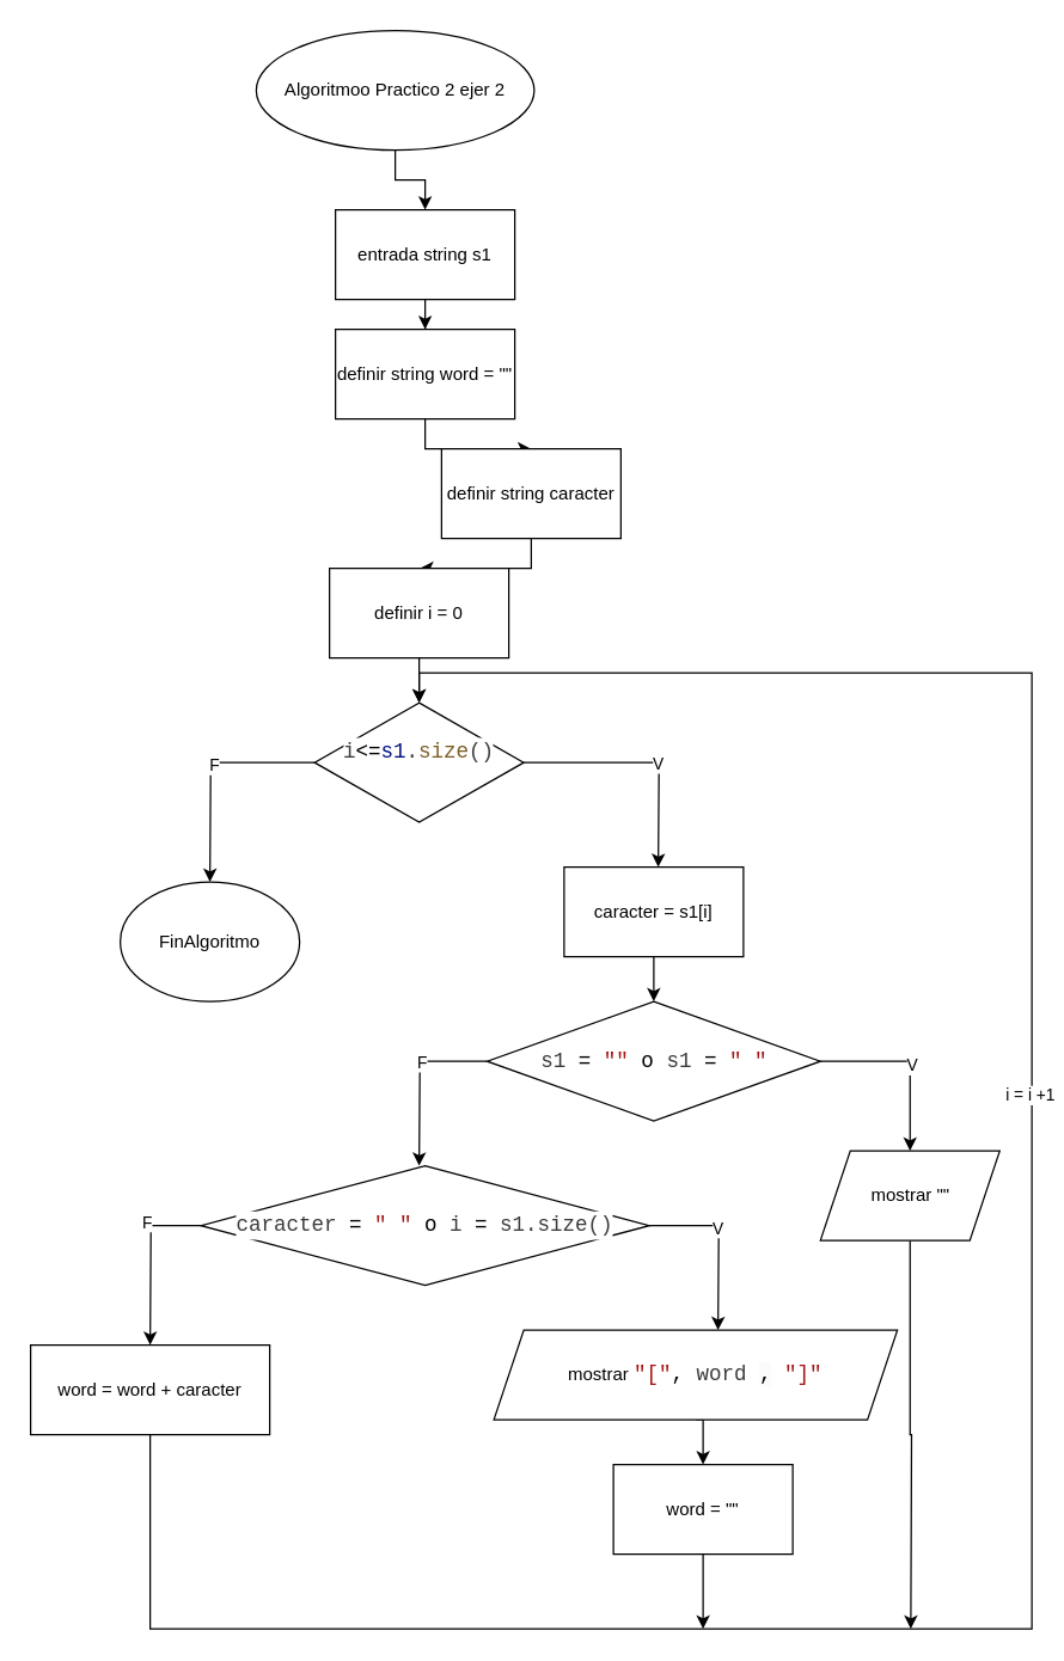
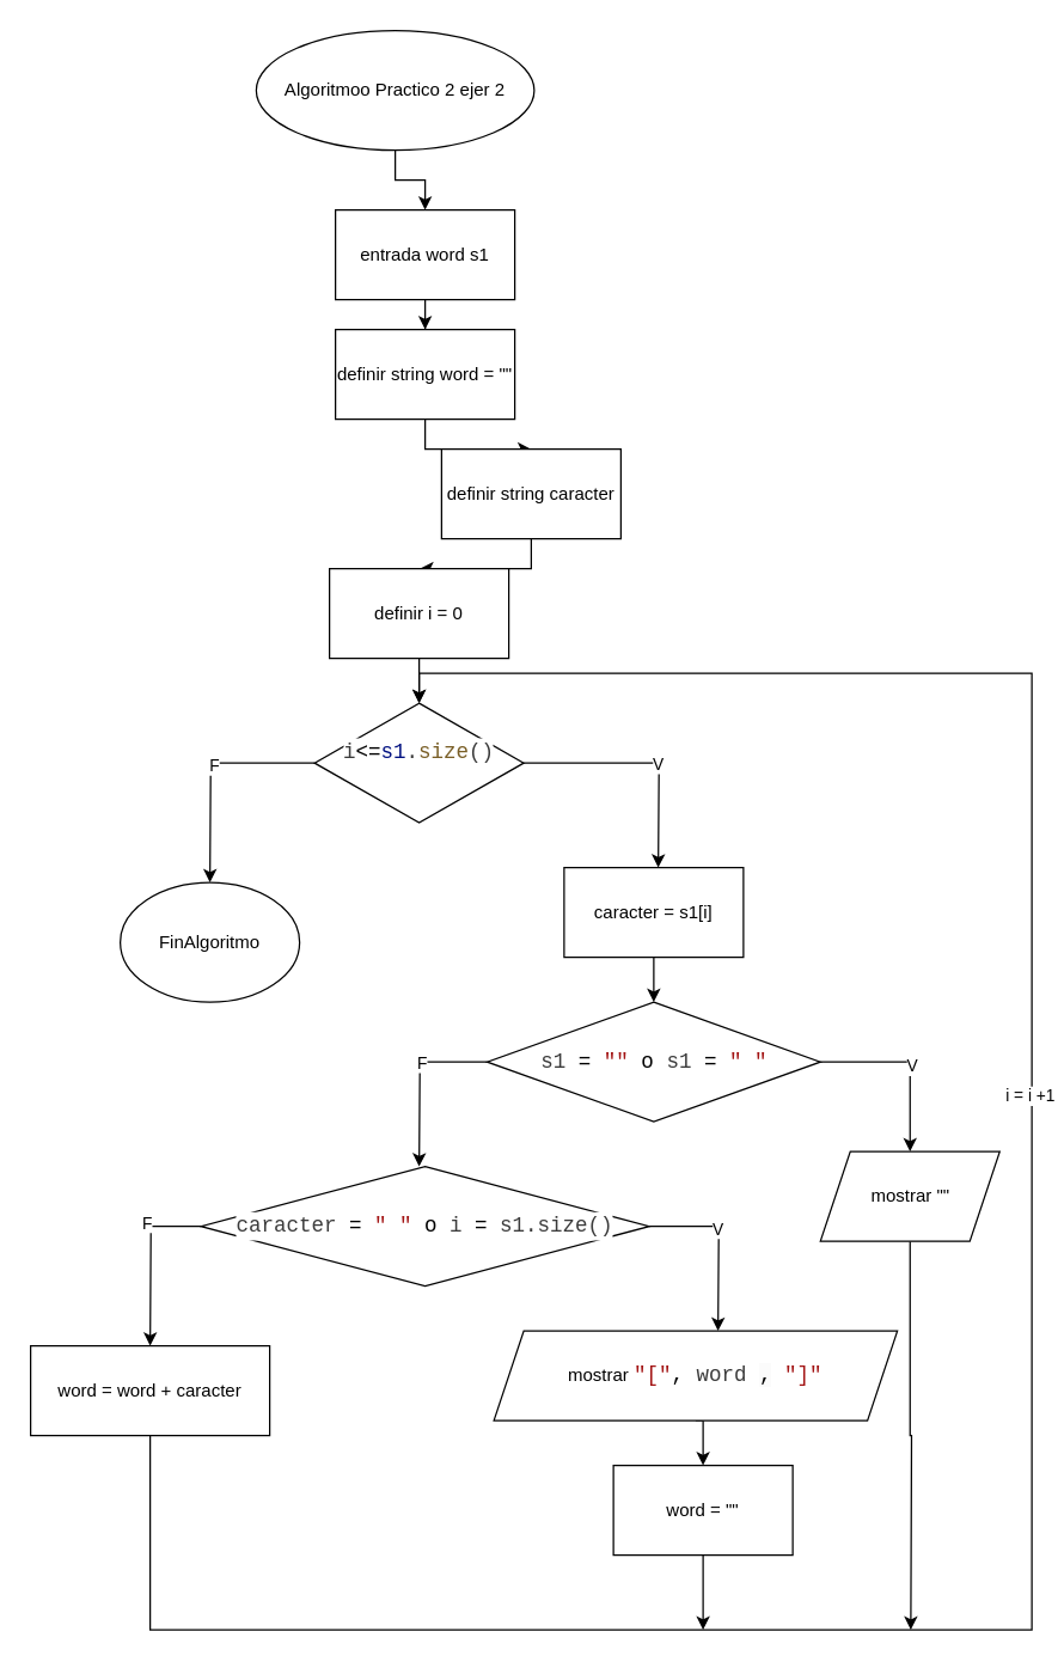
  <mxCell id="0" />
  <mxCell id="1" parent="0" />
  <mxCell id="2" style="edgeStyle=orthogonalEdgeStyle;rounded=0;orthogonalLoop=1;jettySize=auto;html=1;exitX=0.5;exitY=1;exitDx=0;exitDy=0;entryX=0.5;entryY=0;entryDx=0;entryDy=0;" edge="1" parent="1" source="3" target="5"><mxGeometry relative="1" as="geometry" /></mxCell>
  <mxCell id="3" value="Algoritmoo Practico 2 ejer 2" style="ellipse;whiteSpace=wrap;html=1;" vertex="1" parent="1"><mxGeometry x="171" y="20" width="186" height="80" as="geometry" /></mxCell>
  <mxCell id="4" style="edgeStyle=orthogonalEdgeStyle;rounded=0;orthogonalLoop=1;jettySize=auto;html=1;exitX=0.5;exitY=1;exitDx=0;exitDy=0;" edge="1" parent="1" source="5" target="7"><mxGeometry relative="1" as="geometry" /></mxCell>
- <mxCell id="5" value="entrada string s1" style="rounded=0;whiteSpace=wrap;html=1;" vertex="1" parent="1"><mxGeometry x="224" y="140" width="120" height="60" as="geometry" /></mxCell>
+ <mxCell id="5" value="entrada word s1" style="rounded=0;whiteSpace=wrap;html=1;" vertex="1" parent="1"><mxGeometry x="224" y="140" width="120" height="60" as="geometry" /></mxCell>
  <mxCell id="6" style="edgeStyle=orthogonalEdgeStyle;rounded=0;orthogonalLoop=1;jettySize=auto;html=1;exitX=0.5;exitY=1;exitDx=0;exitDy=0;" edge="1" parent="1" source="7" target="9"><mxGeometry relative="1" as="geometry" /></mxCell>
  <mxCell id="7" value="definir string word = &quot;&quot;" style="rounded=0;whiteSpace=wrap;html=1;" vertex="1" parent="1"><mxGeometry x="224" y="220" width="120" height="60" as="geometry" /></mxCell>
  <mxCell id="8" style="edgeStyle=orthogonalEdgeStyle;rounded=0;orthogonalLoop=1;jettySize=auto;html=1;exitX=0.5;exitY=1;exitDx=0;exitDy=0;entryX=0.5;entryY=0;entryDx=0;entryDy=0;" edge="1" parent="1" source="9"><mxGeometry relative="1" as="geometry"><mxPoint x="280" y="380" as="targetPoint" /></mxGeometry></mxCell>
  <mxCell id="9" value="definir string caracter" style="rounded=0;whiteSpace=wrap;html=1;" vertex="1" parent="1"><mxGeometry x="295" y="300" width="120" height="60" as="geometry" /></mxCell>
  <mxCell id="10" style="edgeStyle=orthogonalEdgeStyle;rounded=0;orthogonalLoop=1;jettySize=auto;html=1;exitX=0.5;exitY=1;exitDx=0;exitDy=0;entryX=0.5;entryY=0;entryDx=0;entryDy=0;" edge="1" parent="1"><mxGeometry relative="1" as="geometry"><mxPoint x="280" y="440" as="sourcePoint" /><mxPoint x="280" y="470" as="targetPoint" /></mxGeometry></mxCell>
  <mxCell id="11" value="definir i = 0" style="rounded=0;whiteSpace=wrap;html=1;" vertex="1" parent="1"><mxGeometry x="220" y="380" width="120" height="60" as="geometry" /></mxCell>
  <mxCell id="12" style="edgeStyle=orthogonalEdgeStyle;rounded=0;orthogonalLoop=1;jettySize=auto;html=1;exitX=1;exitY=0.5;exitDx=0;exitDy=0;" edge="1" parent="1" source="16"><mxGeometry relative="1" as="geometry"><mxPoint x="440" y="580" as="targetPoint" /></mxGeometry></mxCell>
  <mxCell id="13" value="V" style="edgeLabel;html=1;align=center;verticalAlign=middle;resizable=0;points=[];" vertex="1" connectable="0" parent="12"><mxGeometry x="0.106" relative="1" as="geometry"><mxPoint as="offset" /></mxGeometry></mxCell>
  <mxCell id="14" style="edgeStyle=orthogonalEdgeStyle;rounded=0;orthogonalLoop=1;jettySize=auto;html=1;exitX=0;exitY=0.5;exitDx=0;exitDy=0;" edge="1" parent="1" source="16"><mxGeometry relative="1" as="geometry"><mxPoint x="140" y="590" as="targetPoint" /></mxGeometry></mxCell>
  <mxCell id="15" value="F" style="edgeLabel;html=1;align=center;verticalAlign=middle;resizable=0;points=[];" vertex="1" connectable="0" parent="14"><mxGeometry x="-0.088" y="1" relative="1" as="geometry"><mxPoint as="offset" /></mxGeometry></mxCell>
  <mxCell id="16" value="&#10;&lt;div style=&quot;color: #3b3b3b;background-color: #ffffff;font-family: Consolas, 'Courier New', monospace;font-weight: normal;font-size: 14px;line-height: 19px;white-space: pre;&quot;&gt;&lt;div&gt;&lt;span style=&quot;color: #3b3b3b;&quot;&gt;i&lt;/span&gt;&lt;span style=&quot;color: #000000;&quot;&gt;&amp;lt;=&lt;/span&gt;&lt;span style=&quot;color: #001080;&quot;&gt;s1&lt;/span&gt;&lt;span style=&quot;color: #3b3b3b;&quot;&gt;.&lt;/span&gt;&lt;span style=&quot;color: #795e26;&quot;&gt;size&lt;/span&gt;&lt;span style=&quot;color: #3b3b3b;&quot;&gt;()&lt;/span&gt;&lt;/div&gt;&lt;/div&gt;&#10;&#10;" style="rhombus;whiteSpace=wrap;html=1;" vertex="1" parent="1"><mxGeometry x="210" y="470" width="140" height="80" as="geometry" /></mxCell>
  <mxCell id="17" style="edgeStyle=orthogonalEdgeStyle;rounded=0;orthogonalLoop=1;jettySize=auto;html=1;exitX=0.5;exitY=1;exitDx=0;exitDy=0;entryX=0.5;entryY=0;entryDx=0;entryDy=0;" edge="1" parent="1" source="18" target="23"><mxGeometry relative="1" as="geometry" /></mxCell>
  <mxCell id="18" value="caracter = s1[i]" style="rounded=0;whiteSpace=wrap;html=1;" vertex="1" parent="1"><mxGeometry x="377" y="580" width="120" height="60" as="geometry" /></mxCell>
  <mxCell id="19" style="edgeStyle=orthogonalEdgeStyle;rounded=0;orthogonalLoop=1;jettySize=auto;html=1;exitX=1;exitY=0.5;exitDx=0;exitDy=0;" edge="1" parent="1" source="23" target="25"><mxGeometry relative="1" as="geometry"><mxPoint x="620" y="770" as="targetPoint" /></mxGeometry></mxCell>
  <mxCell id="20" value="V" style="edgeLabel;html=1;align=center;verticalAlign=middle;resizable=0;points=[];" vertex="1" connectable="0" parent="19"><mxGeometry x="0.027" y="1" relative="1" as="geometry"><mxPoint as="offset" /></mxGeometry></mxCell>
  <mxCell id="21" style="edgeStyle=orthogonalEdgeStyle;rounded=0;orthogonalLoop=1;jettySize=auto;html=1;exitX=0;exitY=0.5;exitDx=0;exitDy=0;" edge="1" parent="1" source="23"><mxGeometry relative="1" as="geometry"><mxPoint x="280" y="780" as="targetPoint" /></mxGeometry></mxCell>
  <mxCell id="22" value="F" style="edgeLabel;html=1;align=center;verticalAlign=middle;resizable=0;points=[];" vertex="1" connectable="0" parent="21"><mxGeometry x="-0.24" relative="1" as="geometry"><mxPoint as="offset" /></mxGeometry></mxCell>
  <mxCell id="23" value="&lt;br&gt;&lt;div style=&quot;background-color: rgb(255, 255, 255); font-family: Consolas, &amp;quot;Courier New&amp;quot;, monospace; font-weight: normal; font-size: 14px; line-height: 19px; white-space: pre;&quot;&gt;&lt;div style=&quot;&quot;&gt;&lt;span style=&quot;color: rgb(59, 59, 59);&quot;&gt;s1 &lt;/span&gt;&lt;span style=&quot;color: rgb(0, 0, 0);&quot;&gt;=&lt;/span&gt;&lt;span style=&quot;color: rgb(59, 59, 59);&quot;&gt; &lt;/span&gt;&lt;span style=&quot;color: rgb(163, 21, 21);&quot;&gt;&quot;&quot;&lt;/span&gt;&lt;span style=&quot;color: rgb(59, 59, 59);&quot;&gt; &lt;/span&gt;o&lt;span style=&quot;color: rgb(59, 59, 59);&quot;&gt; s1 &lt;/span&gt;&lt;span style=&quot;color: rgb(0, 0, 0);&quot;&gt;=&lt;/span&gt;&lt;span style=&quot;color: rgb(59, 59, 59);&quot;&gt; &lt;/span&gt;&lt;span style=&quot;color: rgb(163, 21, 21);&quot;&gt;&quot; &quot;&lt;/span&gt;&lt;/div&gt;&lt;/div&gt;&lt;div&gt;&lt;br/&gt;&lt;/div&gt;" style="rhombus;whiteSpace=wrap;html=1;" vertex="1" parent="1"><mxGeometry x="325.5" y="670" width="223" height="80" as="geometry" /></mxCell>
  <mxCell id="24" style="edgeStyle=orthogonalEdgeStyle;rounded=0;orthogonalLoop=1;jettySize=auto;html=1;exitX=0.5;exitY=1;exitDx=0;exitDy=0;" edge="1" parent="1" source="25"><mxGeometry relative="1" as="geometry"><mxPoint x="609" y="1090" as="targetPoint" /></mxGeometry></mxCell>
  <mxCell id="25" value="mostrar &quot;&quot;" style="shape=parallelogram;perimeter=parallelogramPerimeter;whiteSpace=wrap;html=1;fixedSize=1;" vertex="1" parent="1"><mxGeometry x="548.5" y="770" width="120" height="60" as="geometry" /></mxCell>
  <mxCell id="26" style="edgeStyle=orthogonalEdgeStyle;rounded=0;orthogonalLoop=1;jettySize=auto;html=1;exitX=1;exitY=0.5;exitDx=0;exitDy=0;" edge="1" parent="1" source="30"><mxGeometry relative="1" as="geometry"><mxPoint x="480" y="890" as="targetPoint" /></mxGeometry></mxCell>
  <mxCell id="27" value="V" style="edgeLabel;html=1;align=center;verticalAlign=middle;resizable=0;points=[];" vertex="1" connectable="0" parent="26"><mxGeometry x="-0.231" y="-1" relative="1" as="geometry"><mxPoint as="offset" /></mxGeometry></mxCell>
  <mxCell id="28" style="edgeStyle=orthogonalEdgeStyle;rounded=0;orthogonalLoop=1;jettySize=auto;html=1;exitX=0;exitY=0.5;exitDx=0;exitDy=0;" edge="1" parent="1" source="30"><mxGeometry relative="1" as="geometry"><mxPoint x="100" y="900" as="targetPoint" /></mxGeometry></mxCell>
  <mxCell id="29" value="F" style="edgeLabel;html=1;align=center;verticalAlign=middle;resizable=0;points=[];" vertex="1" connectable="0" parent="28"><mxGeometry x="-0.41" y="-5" relative="1" as="geometry"><mxPoint x="-4" y="2" as="offset" /></mxGeometry></mxCell>
  <mxCell id="30" value="&lt;br&gt;&lt;div style=&quot;background-color: rgb(255, 255, 255); font-family: Consolas, &amp;quot;Courier New&amp;quot;, monospace; font-weight: normal; font-size: 14px; line-height: 19px; white-space: pre;&quot;&gt;&lt;div style=&quot;&quot;&gt;&lt;span style=&quot;color: rgb(59, 59, 59);&quot;&gt;caracter &lt;/span&gt;&lt;span style=&quot;color: rgb(0, 0, 0);&quot;&gt;=&lt;/span&gt;&lt;span style=&quot;color: rgb(59, 59, 59);&quot;&gt; &lt;/span&gt;&lt;span style=&quot;color: rgb(163, 21, 21);&quot;&gt;&quot; &quot;&lt;/span&gt;&lt;span style=&quot;color: rgb(59, 59, 59);&quot;&gt; &lt;/span&gt;o&lt;span style=&quot;color: rgb(59, 59, 59);&quot;&gt; i &lt;/span&gt;&lt;span style=&quot;color: rgb(0, 0, 0);&quot;&gt;=&lt;/span&gt;&lt;span style=&quot;color: rgb(59, 59, 59);&quot;&gt; s1.size()&lt;/span&gt;&lt;/div&gt;&lt;/div&gt;&lt;div&gt;&lt;br/&gt;&lt;/div&gt;" style="rhombus;whiteSpace=wrap;html=1;" vertex="1" parent="1"><mxGeometry x="134" y="780" width="300" height="80" as="geometry" /></mxCell>
  <mxCell id="31" style="edgeStyle=orthogonalEdgeStyle;rounded=0;orthogonalLoop=1;jettySize=auto;html=1;exitX=0.5;exitY=1;exitDx=0;exitDy=0;entryX=0.5;entryY=0;entryDx=0;entryDy=0;" edge="1" parent="1" source="32" target="34"><mxGeometry relative="1" as="geometry" /></mxCell>
  <mxCell id="32" value="mostrar&amp;nbsp;&lt;span style=&quot;font-family: Consolas, &amp;quot;Courier New&amp;quot;, monospace; font-size: 14px; white-space: pre; color: rgb(163, 21, 21);&quot;&gt;&quot;[&quot;&lt;/span&gt;&lt;span style=&quot;font-family: Consolas, &amp;quot;Courier New&amp;quot;, monospace; font-size: 14px; white-space: pre;&quot;&gt;,&lt;/span&gt;&lt;span style=&quot;background-color: rgb(255, 255, 255); color: rgb(59, 59, 59); font-family: Consolas, &amp;quot;Courier New&amp;quot;, monospace; font-size: 14px; white-space: pre;&quot;&gt; word &lt;/span&gt;&lt;span style=&quot;font-family: Consolas, &amp;quot;Courier New&amp;quot;, monospace; font-size: 14px; white-space: pre; background-color: rgb(251, 251, 251);&quot;&gt;,&lt;/span&gt;&lt;span style=&quot;background-color: rgb(255, 255, 255); color: rgb(59, 59, 59); font-family: Consolas, &amp;quot;Courier New&amp;quot;, monospace; font-size: 14px; white-space: pre;&quot;&gt; &lt;/span&gt;&lt;span style=&quot;font-family: Consolas, &amp;quot;Courier New&amp;quot;, monospace; font-size: 14px; white-space: pre; color: rgb(163, 21, 21);&quot;&gt;&quot;]&quot;&lt;/span&gt;" style="shape=parallelogram;perimeter=parallelogramPerimeter;whiteSpace=wrap;html=1;fixedSize=1;" vertex="1" parent="1"><mxGeometry x="330" y="890" width="270" height="60" as="geometry" /></mxCell>
  <mxCell id="33" style="edgeStyle=orthogonalEdgeStyle;rounded=0;orthogonalLoop=1;jettySize=auto;html=1;exitX=0.5;exitY=1;exitDx=0;exitDy=0;" edge="1" parent="1" source="34"><mxGeometry relative="1" as="geometry"><mxPoint x="470" y="1090" as="targetPoint" /></mxGeometry></mxCell>
  <mxCell id="34" value="word = &quot;&quot;" style="rounded=0;whiteSpace=wrap;html=1;" vertex="1" parent="1"><mxGeometry x="410" y="980" width="120" height="60" as="geometry" /></mxCell>
  <mxCell id="35" style="edgeStyle=orthogonalEdgeStyle;rounded=0;orthogonalLoop=1;jettySize=auto;html=1;exitX=0.5;exitY=1;exitDx=0;exitDy=0;entryX=0.5;entryY=0;entryDx=0;entryDy=0;" edge="1" parent="1" source="37" target="16"><mxGeometry relative="1" as="geometry"><Array as="points"><mxPoint x="100" y="1090" /><mxPoint x="690" y="1090" /><mxPoint x="690" y="450" /><mxPoint x="280" y="450" /></Array></mxGeometry></mxCell>
  <mxCell id="36" value="i = i +1" style="edgeLabel;html=1;align=center;verticalAlign=middle;resizable=0;points=[];" vertex="1" connectable="0" parent="35"><mxGeometry x="0.204" y="2" relative="1" as="geometry"><mxPoint as="offset" /></mxGeometry></mxCell>
  <mxCell id="37" value="word = word + caracter" style="rounded=0;whiteSpace=wrap;html=1;" vertex="1" parent="1"><mxGeometry x="20" y="900" width="160" height="60" as="geometry" /></mxCell>
  <mxCell id="38" value="FinAlgoritmo" style="ellipse;whiteSpace=wrap;html=1;" vertex="1" parent="1"><mxGeometry x="80" y="590" width="120" height="80" as="geometry" /></mxCell>
